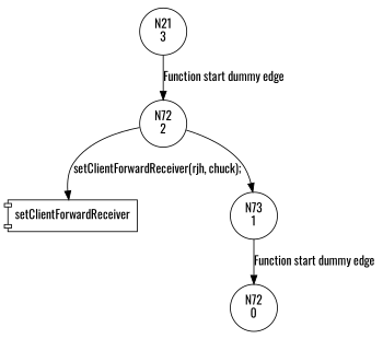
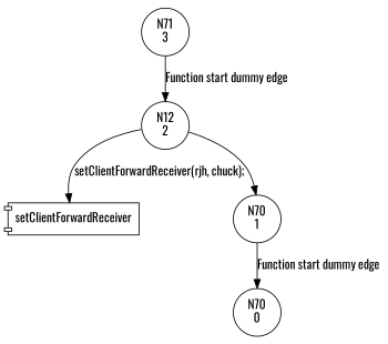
  digraph {
    fontname=Oswald
    node [fontname=Oswald shape=circle]
    edge [fontname=Oswald]
-   n1 [label="N21\n3"]
-   n2 [label="N72\n2"]
+   n1 [label="N71\n3"]
+   n2 [label="N12\n2"]
    n3 [label=setClientForwardReceiver shape=component]
-   n4 [label="N73\n1"]
-   n5 [label="N72\n0"]
+   n4 [label="N70\n1"]
+   n5 [label="N70\n0"]
    n1 -> n2 [label="Function start dummy edge"]
    n2 -> n3 [label="setClientForwardReceiver(rjh, chuck);"]
    n2 -> n4
    n4 -> n5 [label="Function start dummy edge"]
  }
